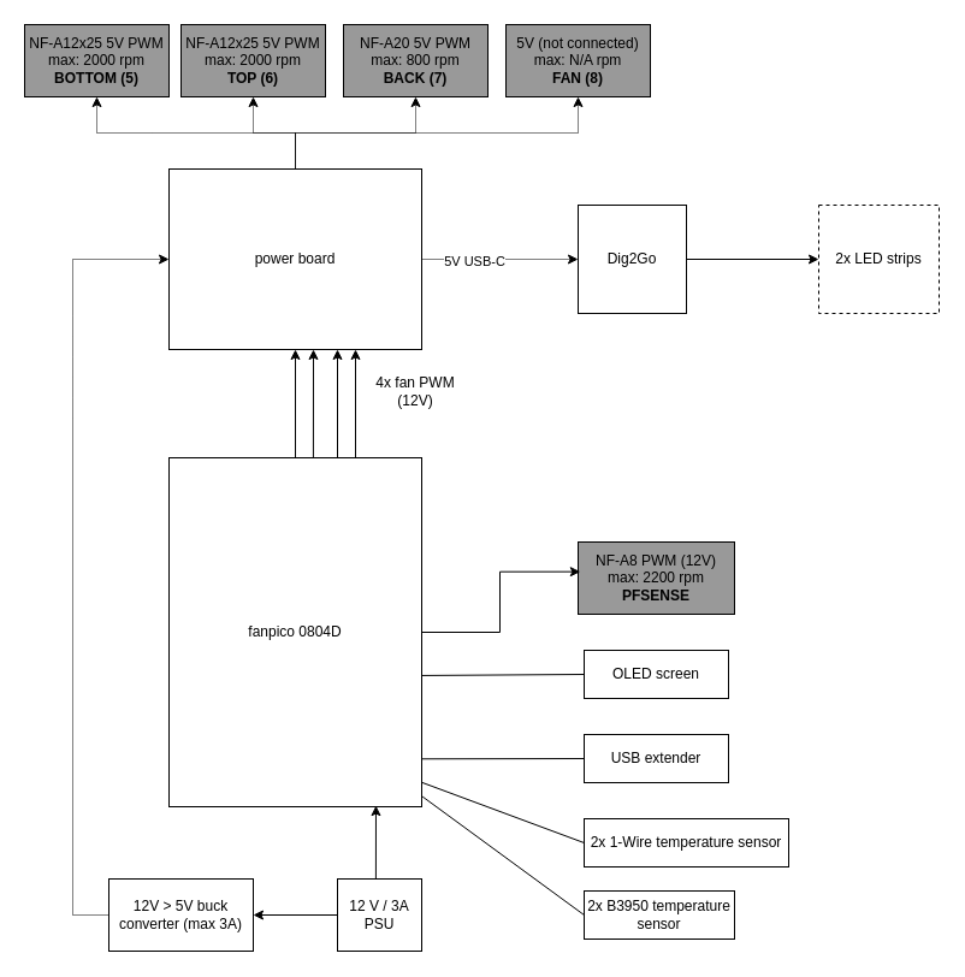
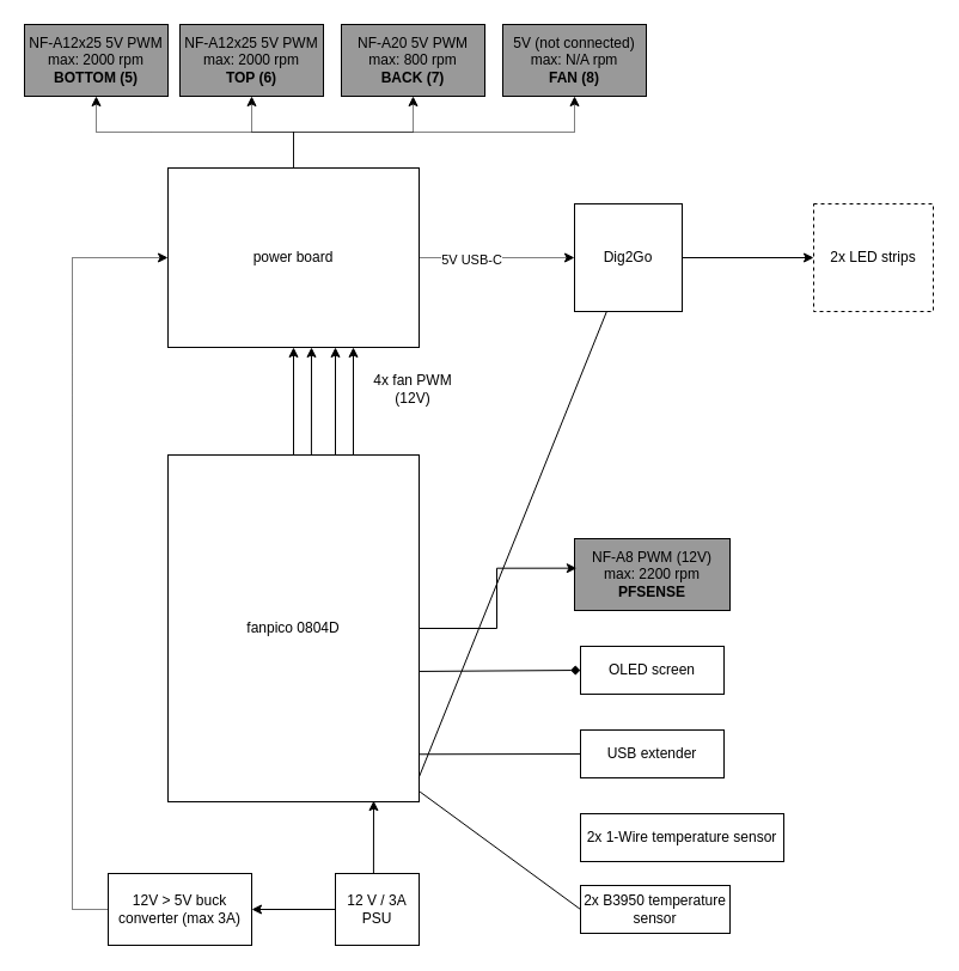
  <mxCell id="0" />
  <mxCell id="1" parent="0" />
  <mxCell id="2" style="edgeStyle=orthogonalEdgeStyle;rounded=0;orthogonalLoop=1;jettySize=auto;html=1;" edge="1" parent="1" source="3" target="10"><mxGeometry relative="1" as="geometry" /></mxCell>
  <mxCell id="3" value="fanpico 0804D" style="rounded=0;whiteSpace=wrap;html=1;" vertex="1" parent="1"><mxGeometry x="140" y="380" width="210" height="290" as="geometry" /></mxCell>
  <mxCell id="4" style="edgeStyle=orthogonalEdgeStyle;rounded=0;orthogonalLoop=1;jettySize=auto;html=1;entryX=0.5;entryY=1;entryDx=0;entryDy=0;dashed=1;dashPattern=1 1;" edge="1" parent="1" source="10" target="17"><mxGeometry relative="1" as="geometry" /></mxCell>
  <mxCell id="5" style="edgeStyle=orthogonalEdgeStyle;rounded=0;orthogonalLoop=1;jettySize=auto;html=1;exitX=0.5;exitY=0;exitDx=0;exitDy=0;entryX=0.5;entryY=1;entryDx=0;entryDy=0;dashed=1;dashPattern=1 1;" edge="1" parent="1" source="10" target="16"><mxGeometry relative="1" as="geometry" /></mxCell>
  <mxCell id="6" style="edgeStyle=orthogonalEdgeStyle;rounded=0;orthogonalLoop=1;jettySize=auto;html=1;entryX=0.5;entryY=1;entryDx=0;entryDy=0;dashed=1;dashPattern=1 1;" edge="1" parent="1" source="10" target="15"><mxGeometry relative="1" as="geometry" /></mxCell>
  <mxCell id="7" style="edgeStyle=orthogonalEdgeStyle;rounded=0;orthogonalLoop=1;jettySize=auto;html=1;exitX=0.5;exitY=0;exitDx=0;exitDy=0;entryX=0.5;entryY=1;entryDx=0;entryDy=0;dashed=1;dashPattern=1 1;" edge="1" parent="1" source="10" target="18"><mxGeometry relative="1" as="geometry" /></mxCell>
  <mxCell id="8" style="edgeStyle=orthogonalEdgeStyle;rounded=0;orthogonalLoop=1;jettySize=auto;html=1;entryX=0;entryY=0.5;entryDx=0;entryDy=0;dashed=1;dashPattern=1 1;" edge="1" parent="1" source="10" target="26"><mxGeometry relative="1" as="geometry" /></mxCell>
  <mxCell id="9" value="5V USB-C" style="edgeLabel;html=1;align=center;verticalAlign=middle;resizable=0;points=[];" vertex="1" connectable="0" parent="8"><mxGeometry x="-0.331" y="-1" relative="1" as="geometry"><mxPoint as="offset" /></mxGeometry></mxCell>
  <mxCell id="10" value="power board" style="rounded=0;whiteSpace=wrap;html=1;" vertex="1" parent="1"><mxGeometry x="140" y="140" width="210" height="150" as="geometry" /></mxCell>
  <mxCell id="11" value="" style="endArrow=classic;html=1;rounded=0;exitX=0.571;exitY=0;exitDx=0;exitDy=0;exitPerimeter=0;" edge="1" parent="1" source="3"><mxGeometry width="50" height="50" relative="1" as="geometry"><mxPoint x="320" y="410" as="sourcePoint" /><mxPoint x="260" y="290" as="targetPoint" /></mxGeometry></mxCell>
  <mxCell id="12" style="edgeStyle=orthogonalEdgeStyle;rounded=0;orthogonalLoop=1;jettySize=auto;html=1;" edge="1" parent="1"><mxGeometry relative="1" as="geometry"><mxPoint x="280" y="380" as="sourcePoint" /><mxPoint x="280" y="290" as="targetPoint" /></mxGeometry></mxCell>
  <mxCell id="13" value="" style="endArrow=classic;html=1;rounded=0;exitX=0.571;exitY=0;exitDx=0;exitDy=0;exitPerimeter=0;" edge="1" parent="1"><mxGeometry width="50" height="50" relative="1" as="geometry"><mxPoint x="295" y="380" as="sourcePoint" /><mxPoint x="295" y="290" as="targetPoint" /></mxGeometry></mxCell>
  <mxCell id="14" value="4x fan PWM&lt;br&gt;(12V)" style="text;html=1;align=center;verticalAlign=middle;whiteSpace=wrap;rounded=0;" vertex="1" parent="1"><mxGeometry x="300" y="310" width="90" height="30" as="geometry" /></mxCell>
  <mxCell id="15" value="NF-A20 5V PWM&lt;br&gt;max: 800 rpm&lt;br&gt;&lt;b&gt;BACK (7)&lt;/b&gt;" style="rounded=0;whiteSpace=wrap;html=1;fillColor=#999999;" vertex="1" parent="1"><mxGeometry x="285" y="20" width="120" height="60" as="geometry" /></mxCell>
  <mxCell id="16" value="NF-A12x25 5V PWM&lt;br&gt;max: 2000 rpm&lt;br&gt;&lt;b&gt;TOP (6)&lt;/b&gt;" style="rounded=0;whiteSpace=wrap;html=1;fillColor=#999999;" vertex="1" parent="1"><mxGeometry x="150" y="20" width="120" height="60" as="geometry" /></mxCell>
  <mxCell id="17" value="NF-A12x25 5V PWM&lt;br&gt;max: 2000 rpm&lt;br&gt;&lt;b&gt;BOTTOM (5)&lt;/b&gt;" style="rounded=0;whiteSpace=wrap;html=1;fillColor=#999999;" vertex="1" parent="1"><mxGeometry x="20" y="20" width="120" height="60" as="geometry" /></mxCell>
  <mxCell id="18" value="5V (not connected)&lt;br&gt;max: N/A rpm&lt;br&gt;&lt;b&gt;FAN (8)&lt;/b&gt;" style="rounded=0;whiteSpace=wrap;html=1;fillColor=#999999;" vertex="1" parent="1"><mxGeometry x="420" y="20" width="120" height="60" as="geometry" /></mxCell>
  <mxCell id="19" value="NF-A8 PWM (12V)&lt;div&gt;max: 2200 rpm&lt;br&gt;&lt;b&gt;PFSENSE&lt;/b&gt;&lt;/div&gt;" style="rounded=0;whiteSpace=wrap;html=1;fillColor=#999999;" vertex="1" parent="1"><mxGeometry x="480" y="450" width="130" height="60" as="geometry" /></mxCell>
  <mxCell id="20" value="" style="endArrow=classic;html=1;rounded=0;entryX=0.819;entryY=0.997;entryDx=0;entryDy=0;entryPerimeter=0;exitX=0.456;exitY=0.023;exitDx=0;exitDy=0;exitPerimeter=0;" edge="1" parent="1" source="22" target="3"><mxGeometry width="50" height="50" relative="1" as="geometry"><mxPoint x="310" y="730" as="sourcePoint" /><mxPoint x="360" y="720" as="targetPoint" /></mxGeometry></mxCell>
  <mxCell id="21" style="edgeStyle=orthogonalEdgeStyle;rounded=0;orthogonalLoop=1;jettySize=auto;html=1;entryX=1;entryY=0.5;entryDx=0;entryDy=0;" edge="1" parent="1" source="22" target="24"><mxGeometry relative="1" as="geometry" /></mxCell>
  <mxCell id="22" value="12 V / 3A&lt;br&gt;PSU" style="rounded=0;whiteSpace=wrap;html=1;" vertex="1" parent="1"><mxGeometry x="280" y="730" width="70" height="60" as="geometry" /></mxCell>
  <mxCell id="23" style="edgeStyle=orthogonalEdgeStyle;rounded=0;orthogonalLoop=1;jettySize=auto;html=1;entryX=0;entryY=0.5;entryDx=0;entryDy=0;dashed=1;dashPattern=1 1;" edge="1" parent="1" source="24" target="10"><mxGeometry relative="1" as="geometry"><Array as="points"><mxPoint x="60" y="760" /><mxPoint x="60" y="215" /></Array></mxGeometry></mxCell>
  <mxCell id="24" value="12V &amp;gt; 5V buck&lt;br&gt;converter (max 3A)" style="rounded=0;whiteSpace=wrap;html=1;" vertex="1" parent="1"><mxGeometry x="90" y="730" width="120" height="60" as="geometry" /></mxCell>
  <mxCell id="25" style="edgeStyle=orthogonalEdgeStyle;rounded=0;orthogonalLoop=1;jettySize=auto;html=1;entryX=0;entryY=0.5;entryDx=0;entryDy=0;" edge="1" parent="1" source="26" target="27"><mxGeometry relative="1" as="geometry" /></mxCell>
  <mxCell id="26" value="Dig2Go" style="rounded=0;whiteSpace=wrap;html=1;" vertex="1" parent="1"><mxGeometry x="480" y="170" width="90" height="90" as="geometry" /></mxCell>
  <mxCell id="27" value="2x LED strips" style="rounded=0;whiteSpace=wrap;html=1;dashed=1;" vertex="1" parent="1"><mxGeometry x="680" y="170" width="100" height="90" as="geometry" /></mxCell>
  <mxCell id="28" style="edgeStyle=orthogonalEdgeStyle;rounded=0;orthogonalLoop=1;jettySize=auto;html=1;exitX=1;exitY=0.5;exitDx=0;exitDy=0;entryX=0.014;entryY=0.411;entryDx=0;entryDy=0;entryPerimeter=0;" edge="1" parent="1" source="3" target="19"><mxGeometry relative="1" as="geometry" /></mxCell>
  <mxCell id="29" value="" style="endArrow=none;html=1;rounded=0;exitX=1.002;exitY=0.863;exitDx=0;exitDy=0;exitPerimeter=0;entryX=0;entryY=0.5;entryDx=0;entryDy=0;" edge="1" parent="1" source="3" target="30"><mxGeometry width="50" height="50" relative="1" as="geometry"><mxPoint x="520" y="670" as="sourcePoint" /><mxPoint x="490" y="626" as="targetPoint" /></mxGeometry></mxCell>
  <mxCell id="30" value="USB extender" style="rounded=0;whiteSpace=wrap;html=1;" vertex="1" parent="1"><mxGeometry x="485" y="610" width="120" height="40" as="geometry" /></mxCell>
  <mxCell id="31" value="OLED screen" style="rounded=0;whiteSpace=wrap;html=1;" vertex="1" parent="1"><mxGeometry x="485" y="540" width="120" height="40" as="geometry" /></mxCell>
- <mxCell id="32" value="" style="endArrow=none;html=1;rounded=0;exitX=1;exitY=0.624;exitDx=0;exitDy=0;exitPerimeter=0;entryX=0;entryY=0.5;entryDx=0;entryDy=0;" edge="1" parent="1" source="3" target="31"><mxGeometry width="50" height="50" relative="1" as="geometry"><mxPoint x="390" y="590" as="sourcePoint" /><mxPoint x="440" y="540" as="targetPoint" /></mxGeometry></mxCell>
+ <mxCell id="32" value="" style="endArrow=diamond;html=1;rounded=0;exitX=1;exitY=0.624;exitDx=0;exitDy=0;exitPerimeter=0;entryX=0;entryY=0.5;entryDx=0;entryDy=0;" edge="1" parent="1" source="3" target="31"><mxGeometry width="50" height="50" relative="1" as="geometry"><mxPoint x="390" y="590" as="sourcePoint" /><mxPoint x="440" y="540" as="targetPoint" /></mxGeometry></mxCell>
  <mxCell id="33" value="2x 1-Wire temperature sensor" style="rounded=0;whiteSpace=wrap;html=1;" vertex="1" parent="1"><mxGeometry x="485" y="680" width="170" height="40" as="geometry" /></mxCell>
- <mxCell id="34" value="" style="endArrow=none;html=1;rounded=0;entryX=0;entryY=0.5;entryDx=0;entryDy=0;exitX=0.999;exitY=0.93;exitDx=0;exitDy=0;exitPerimeter=0;" edge="1" parent="1" source="3" target="33"><mxGeometry width="50" height="50" relative="1" as="geometry"><mxPoint x="410" y="740" as="sourcePoint" /><mxPoint x="460" y="690" as="targetPoint" /></mxGeometry></mxCell>
+ <mxCell id="34" value="" style="endArrow=none;html=1;rounded=0;exitX=0.999;exitY=0.93;exitDx=0;exitDy=0;exitPerimeter=0;" edge="1" parent="1" source="3" target="26"><mxGeometry width="50" height="50" relative="1" as="geometry"><mxPoint x="410" y="740" as="sourcePoint" /><mxPoint x="460" y="690" as="targetPoint" /></mxGeometry></mxCell>
  <mxCell id="35" value="2x B3950 temperature sensor" style="rounded=0;whiteSpace=wrap;html=1;" vertex="1" parent="1"><mxGeometry x="485" y="740" width="125" height="40" as="geometry" /></mxCell>
  <mxCell id="36" value="" style="endArrow=none;html=1;rounded=0;entryX=0;entryY=0.5;entryDx=0;entryDy=0;exitX=1.003;exitY=0.971;exitDx=0;exitDy=0;exitPerimeter=0;" edge="1" parent="1" source="3" target="35"><mxGeometry width="50" height="50" relative="1" as="geometry"><mxPoint x="361" y="661" as="sourcePoint" /><mxPoint x="495" y="710" as="targetPoint" /></mxGeometry></mxCell>
